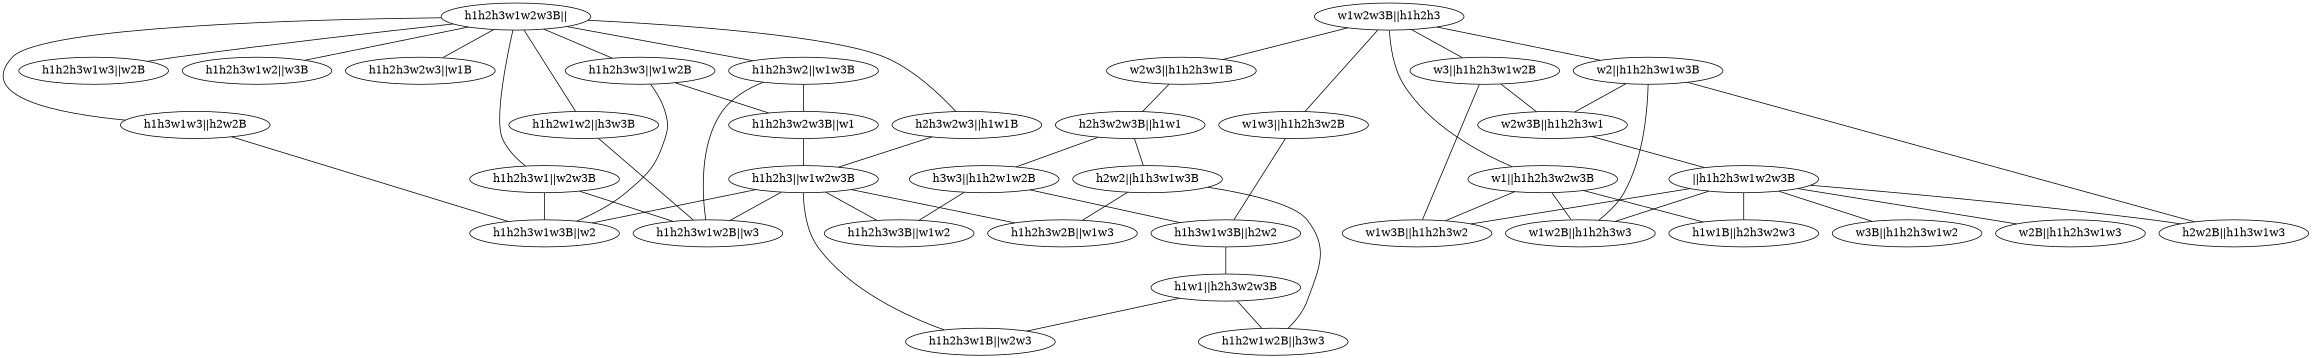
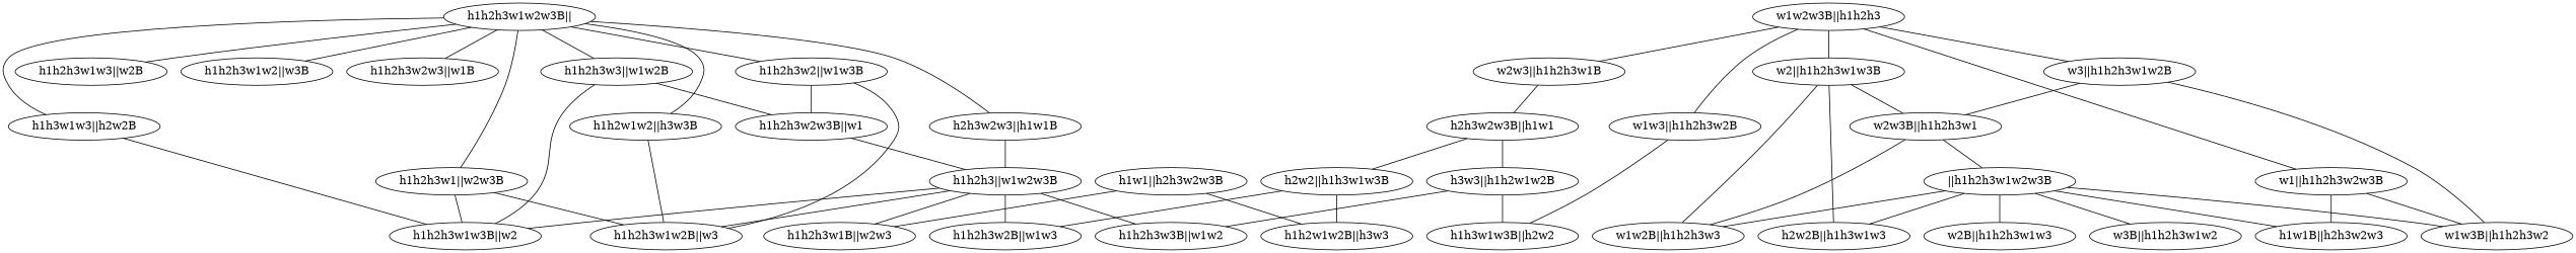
  graph {
    "h1h2h3w1w2w3B||"
    "h1h2h3w2w3||w1B"
    "h2h3w2w3||h1w1B"
    "h1h2h3w1w3||w2B"
    "h1h3w1w3||h2w2B"
    "h1h2h3w3||w1w2B"
    "h1h2h3w1w2||w3B"
    "h1h2w1w2||h3w3B"
    "h1h2h3w2||w1w3B"
    "h1h2h3w1||w2w3B"
    "h1h2h3||w1w2w3B"
    "h1h2h3w1w3B||w2"
    "h1h2h3w2w3B||w1"
    "h1h2h3w1w2B||w3"
    "w1w2w3B||h1h2h3"
    "w2w3||h1h2h3w1B"
    "w1w3||h1h2h3w2B"
    "w3||h1h2h3w1w2B"
    "w2||h1h2h3w1w3B"
    "w1||h1h2h3w2w3B"
    "h2h3w2w3B||h1w1"
    "h1h3w1w3B||h2w2"
    "w2w3B||h1h2h3w1"
    "w1w3B||h1h2h3w2"
    "w1w2B||h1h2h3w3"
    "h2w2B||h1h3w1w3"
    "h1w1B||h2h3w2w3"
    "h3w3||h1h2w1w2B"
    "h2w2||h1h3w1w3B"
    "h1w1||h2h3w2w3B"
    "||h1h2h3w1w2w3B"
    "h1h2h3w3B||w1w2"
    "h1h2h3w2B||w1w3"
    "h1h2h3w1B||w2w3"
    "h1h2w1w2B||h3w3"
    "w3B||h1h2h3w1w2"
    "w2B||h1h2h3w1w3"
    "h1h2h3w1w2w3B||" -- "h1h2h3w2w3||w1B"
    "h1h2h3w1w2w3B||" -- "h2h3w2w3||h1w1B"
    "h1h2h3w1w2w3B||" -- "h1h2h3w1w3||w2B"
    "h1h2h3w1w2w3B||" -- "h1h3w1w3||h2w2B"
    "h1h2h3w1w2w3B||" -- "h1h2h3w3||w1w2B"
    "h1h2h3w1w2w3B||" -- "h1h2h3w1w2||w3B"
    "h1h2h3w1w2w3B||" -- "h1h2w1w2||h3w3B"
    "h1h2h3w1w2w3B||" -- "h1h2h3w2||w1w3B"
    "h1h2h3w1w2w3B||" -- "h1h2h3w1||w2w3B"
    "h2h3w2w3||h1w1B" -- "h1h2h3||w1w2w3B"
    "h1h3w1w3||h2w2B" -- "h1h2h3w1w3B||w2"
    "h1h2h3w3||w1w2B" -- "h1h2h3w1w3B||w2"
    "h1h2h3w3||w1w2B" -- "h1h2h3w2w3B||w1"
    "h1h2w1w2||h3w3B" -- "h1h2h3w1w2B||w3"
    "h1h2h3w2||w1w3B" -- "h1h2h3w2w3B||w1"
    "h1h2h3w2||w1w3B" -- "h1h2h3w1w2B||w3"
    "h1h2h3w1||w2w3B" -- "h1h2h3w1w3B||w2"
    "h1h2h3w1||w2w3B" -- "h1h2h3w1w2B||w3"
    "h1h2h3||w1w2w3B" -- "h1h2h3w1w3B||w2"
    "h1h2h3||w1w2w3B" -- "h1h2h3w1w2B||w3"
    "h1h2h3||w1w2w3B" -- "h1h2h3w3B||w1w2"
    "h1h2h3||w1w2w3B" -- "h1h2h3w2B||w1w3"
    "h1h2h3||w1w2w3B" -- "h1h2h3w1B||w2w3"
    "h1h2h3w2w3B||w1" -- "h1h2h3||w1w2w3B"
    "w1w2w3B||h1h2h3" -- "w2w3||h1h2h3w1B"
    "w1w2w3B||h1h2h3" -- "w1w3||h1h2h3w2B"
    "w1w2w3B||h1h2h3" -- "w3||h1h2h3w1w2B"
    "w1w2w3B||h1h2h3" -- "w2||h1h2h3w1w3B"
    "w1w2w3B||h1h2h3" -- "w1||h1h2h3w2w3B"
    "w2w3||h1h2h3w1B" -- "h2h3w2w3B||h1w1"
    "w1w3||h1h2h3w2B" -- "h1h3w1w3B||h2w2"
    "w3||h1h2h3w1w2B" -- "w2w3B||h1h2h3w1"
    "w3||h1h2h3w1w2B" -- "w1w3B||h1h2h3w2"
    "w2||h1h2h3w1w3B" -- "w2w3B||h1h2h3w1"
    "w2||h1h2h3w1w3B" -- "w1w2B||h1h2h3w3"
    "w2||h1h2h3w1w3B" -- "h2w2B||h1h3w1w3"
    "w1||h1h2h3w2w3B" -- "w1w3B||h1h2h3w2"
-   "w1||h1h2h3w2w3B" -- "w1w2B||h1h2h3w3"
+   "w2w3B||h1h2h3w1" -- "w1w2B||h1h2h3w3"
    "w1||h1h2h3w2w3B" -- "h1w1B||h2h3w2w3"
    "h2h3w2w3B||h1w1" -- "h3w3||h1h2w1w2B"
    "h2h3w2w3B||h1w1" -- "h2w2||h1h3w1w3B"
-   "h1h3w1w3B||h2w2" -- "h1w1||h2h3w2w3B"
    "w2w3B||h1h2h3w1" -- "||h1h2h3w1w2w3B"
    "h3w3||h1h2w1w2B" -- "h1h3w1w3B||h2w2"
    "h3w3||h1h2w1w2B" -- "h1h2h3w3B||w1w2"
    "h2w2||h1h3w1w3B" -- "h1h2h3w2B||w1w3"
    "h2w2||h1h3w1w3B" -- "h1h2w1w2B||h3w3"
    "h1w1||h2h3w2w3B" -- "h1h2h3w1B||w2w3"
    "h1w1||h2h3w2w3B" -- "h1h2w1w2B||h3w3"
    "||h1h2h3w1w2w3B" -- "w1w3B||h1h2h3w2"
    "||h1h2h3w1w2w3B" -- "w1w2B||h1h2h3w3"
    "||h1h2h3w1w2w3B" -- "h2w2B||h1h3w1w3"
    "||h1h2h3w1w2w3B" -- "h1w1B||h2h3w2w3"
    "||h1h2h3w1w2w3B" -- "w3B||h1h2h3w1w2"
    "||h1h2h3w1w2w3B" -- "w2B||h1h2h3w1w3"
  }
